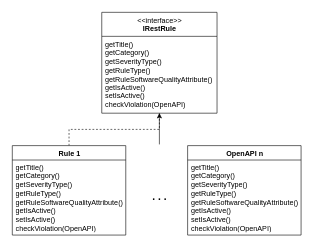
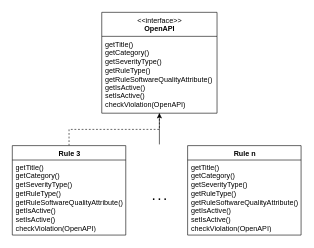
  <mxCell id="0" />
  <mxCell id="1" parent="0" />
  <mxCell id="2" style="edgeStyle=orthogonalEdgeStyle;rounded=0;orthogonalLoop=1;jettySize=auto;html=1;endArrow=none;endFill=0;" edge="1" parent="1" source="3"><mxGeometry relative="1" as="geometry"><mxPoint x="265" y="240" as="targetPoint" /></mxGeometry></mxCell>
- <mxCell id="3" value="&amp;lt;&amp;lt;interface&amp;gt;&amp;gt;&lt;br&gt;&lt;b&gt;IRestRule&lt;/b&gt;" style="swimlane;fontStyle=0;align=center;verticalAlign=top;childLayout=stackLayout;horizontal=1;startSize=40;horizontalStack=0;resizeParent=1;resizeParentMax=0;resizeLast=0;collapsible=0;marginBottom=0;html=1;" vertex="1" parent="1"><mxGeometry x="169" y="20" width="192" height="168" as="geometry" /></mxCell>
+ <mxCell id="3" value="&amp;lt;&amp;lt;interface&amp;gt;&amp;gt;&lt;br&gt;&lt;b&gt;OpenAPI&lt;/b&gt;" style="swimlane;fontStyle=0;align=center;verticalAlign=top;childLayout=stackLayout;horizontal=1;startSize=40;horizontalStack=0;resizeParent=1;resizeParentMax=0;resizeLast=0;collapsible=0;marginBottom=0;html=1;" vertex="1" parent="1"><mxGeometry x="169" y="20" width="192" height="168" as="geometry" /></mxCell>
  <mxCell id="4" value="getTitle()&lt;br&gt;getCategory()&lt;br&gt;getSeverityType()&lt;br&gt;getRuleType()&lt;br&gt;getRuleSoftwareQualityAttribute()&lt;br&gt;getIsActive()&lt;br&gt;setIsActive()&lt;br&gt;checkViolation(OpenAPI)" style="text;html=1;strokeColor=none;fillColor=none;align=left;verticalAlign=middle;spacingLeft=4;spacingRight=4;overflow=hidden;rotatable=0;points=[[0,0.5],[1,0.5]];portConstraint=eastwest;" vertex="1" parent="3"><mxGeometry y="40" width="192" height="128" as="geometry" /></mxCell>
  <mxCell id="5" style="edgeStyle=orthogonalEdgeStyle;rounded=0;orthogonalLoop=1;jettySize=auto;html=1;dashed=1;" edge="1" parent="1" source="6" target="3"><mxGeometry relative="1" as="geometry" /></mxCell>
- <mxCell id="6" value="&lt;b&gt;Rule 1&lt;/b&gt;" style="swimlane;fontStyle=0;align=center;verticalAlign=top;childLayout=stackLayout;horizontal=1;startSize=24;horizontalStack=0;resizeParent=1;resizeParentMax=0;resizeLast=0;collapsible=0;marginBottom=0;html=1;" vertex="1" parent="1"><mxGeometry x="20" y="242" width="189" height="149" as="geometry" /></mxCell>
+ <mxCell id="6" value="&lt;b&gt;Rule 3&lt;/b&gt;" style="swimlane;fontStyle=0;align=center;verticalAlign=top;childLayout=stackLayout;horizontal=1;startSize=24;horizontalStack=0;resizeParent=1;resizeParentMax=0;resizeLast=0;collapsible=0;marginBottom=0;html=1;" vertex="1" parent="1"><mxGeometry x="20" y="242" width="189" height="149" as="geometry" /></mxCell>
  <mxCell id="7" value="getTitle()&lt;br&gt;getCategory()&lt;br&gt;getSeverityType()&lt;br&gt;getRuleType()&lt;br&gt;getRuleSoftwareQualityAttribute()&lt;br&gt;getIsActive()&lt;br&gt;setIsActive()&lt;br&gt;checkViolation(OpenAPI)" style="text;html=1;strokeColor=none;fillColor=none;align=left;verticalAlign=middle;spacingLeft=4;spacingRight=4;overflow=hidden;rotatable=0;points=[[0,0.5],[1,0.5]];portConstraint=eastwest;" vertex="1" parent="6"><mxGeometry y="24" width="189" height="125" as="geometry" /></mxCell>
- <mxCell id="8" value="&lt;b&gt;OpenAPI n&lt;/b&gt;" style="swimlane;fontStyle=0;align=center;verticalAlign=top;childLayout=stackLayout;horizontal=1;startSize=24;horizontalStack=0;resizeParent=1;resizeParentMax=0;resizeLast=0;collapsible=0;marginBottom=0;html=1;" vertex="1" parent="1"><mxGeometry x="312" y="242" width="189" height="149" as="geometry" /></mxCell>
+ <mxCell id="8" value="&lt;b&gt;Rule n&lt;/b&gt;" style="swimlane;fontStyle=0;align=center;verticalAlign=top;childLayout=stackLayout;horizontal=1;startSize=24;horizontalStack=0;resizeParent=1;resizeParentMax=0;resizeLast=0;collapsible=0;marginBottom=0;html=1;" vertex="1" parent="1"><mxGeometry x="312" y="242" width="189" height="149" as="geometry" /></mxCell>
  <mxCell id="9" value="getTitle()&lt;br&gt;getCategory()&lt;br&gt;getSeverityType()&lt;br&gt;getRuleType()&lt;br&gt;getRuleSoftwareQualityAttribute()&lt;br&gt;getIsActive()&lt;br&gt;setIsActive()&lt;br&gt;checkViolation(OpenAPI)" style="text;html=1;strokeColor=none;fillColor=none;align=left;verticalAlign=middle;spacingLeft=4;spacingRight=4;overflow=hidden;rotatable=0;points=[[0,0.5],[1,0.5]];portConstraint=eastwest;" vertex="1" parent="8"><mxGeometry y="24" width="189" height="125" as="geometry" /></mxCell>
  <mxCell id="10" value="&lt;font size=&quot;1&quot; style=&quot;&quot;&gt;&lt;b style=&quot;font-size: 17px;&quot;&gt;. . .&lt;/b&gt;&lt;/font&gt;" style="text;html=1;align=center;verticalAlign=middle;resizable=0;points=[];autosize=1;strokeColor=none;fillColor=none;" vertex="1" parent="1"><mxGeometry x="244" y="312" width="42" height="32" as="geometry" /></mxCell>
